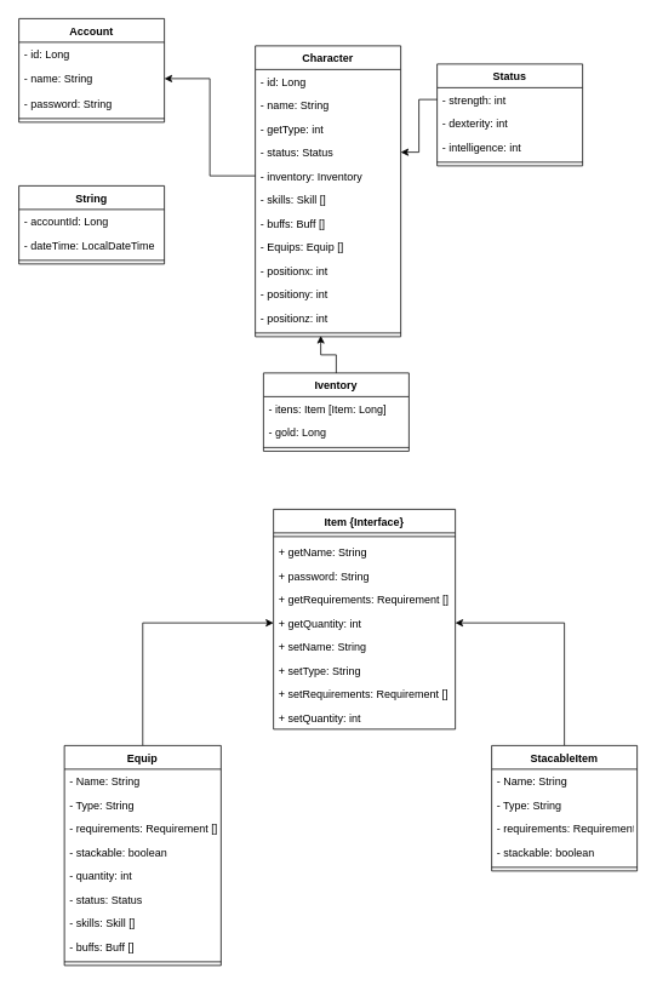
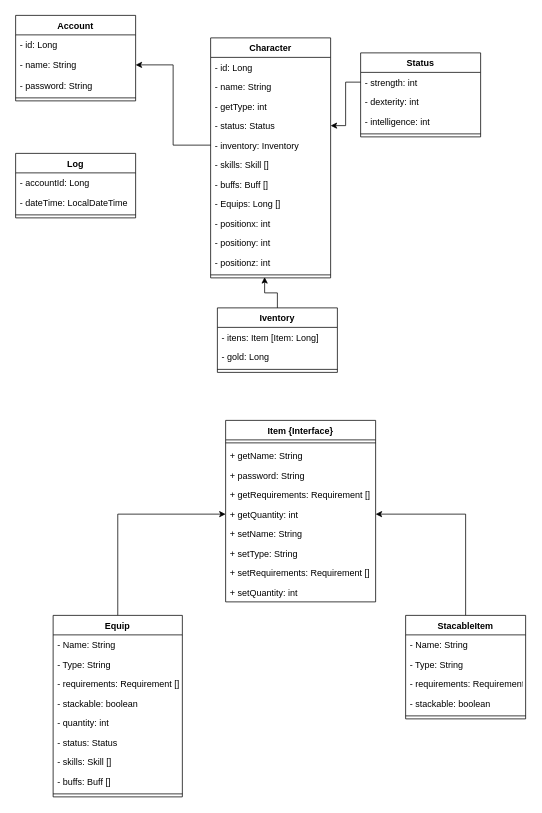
  <mxCell id="0" />
  <mxCell id="1" parent="0" />
  <mxCell id="2" value="Account" style="swimlane;fontStyle=1;align=center;verticalAlign=top;childLayout=stackLayout;horizontal=1;startSize=26;horizontalStack=0;resizeParent=1;resizeParentMax=0;resizeLast=0;collapsible=1;marginBottom=0;" vertex="1" parent="1"><mxGeometry x="20" y="20" width="160" height="114" as="geometry" /></mxCell>
  <mxCell id="3" value="- id: Long" style="text;strokeColor=none;fillColor=none;align=left;verticalAlign=top;spacingLeft=4;spacingRight=4;overflow=hidden;rotatable=0;points=[[0,0.5],[1,0.5]];portConstraint=eastwest;" vertex="1" parent="2"><mxGeometry y="26" width="160" height="26" as="geometry" /></mxCell>
  <mxCell id="4" value="- name: String" style="text;strokeColor=none;fillColor=none;align=left;verticalAlign=top;spacingLeft=4;spacingRight=4;overflow=hidden;rotatable=0;points=[[0,0.5],[1,0.5]];portConstraint=eastwest;" vertex="1" parent="2"><mxGeometry y="52" width="160" height="28" as="geometry" /></mxCell>
  <mxCell id="5" value="- password: String" style="text;strokeColor=none;fillColor=none;align=left;verticalAlign=top;spacingLeft=4;spacingRight=4;overflow=hidden;rotatable=0;points=[[0,0.5],[1,0.5]];portConstraint=eastwest;" vertex="1" parent="2"><mxGeometry y="80" width="160" height="26" as="geometry" /></mxCell>
  <mxCell id="6" value="" style="line;strokeWidth=1;fillColor=none;align=left;verticalAlign=middle;spacingTop=-1;spacingLeft=3;spacingRight=3;rotatable=0;labelPosition=right;points=[];portConstraint=eastwest;strokeColor=inherit;" vertex="1" parent="2"><mxGeometry y="106" width="160" height="8" as="geometry" /></mxCell>
  <mxCell id="7" value="Character" style="swimlane;fontStyle=1;align=center;verticalAlign=top;childLayout=stackLayout;horizontal=1;startSize=26;horizontalStack=0;resizeParent=1;resizeParentMax=0;resizeLast=0;collapsible=1;marginBottom=0;" vertex="1" parent="1"><mxGeometry x="280" y="50" width="160" height="320" as="geometry" /></mxCell>
  <mxCell id="8" value="- id: Long" style="text;strokeColor=none;fillColor=none;align=left;verticalAlign=top;spacingLeft=4;spacingRight=4;overflow=hidden;rotatable=0;points=[[0,0.5],[1,0.5]];portConstraint=eastwest;" vertex="1" parent="7"><mxGeometry y="26" width="160" height="26" as="geometry" /></mxCell>
  <mxCell id="9" value="- name: String" style="text;strokeColor=none;fillColor=none;align=left;verticalAlign=top;spacingLeft=4;spacingRight=4;overflow=hidden;rotatable=0;points=[[0,0.5],[1,0.5]];portConstraint=eastwest;" vertex="1" parent="7"><mxGeometry y="52" width="160" height="26" as="geometry" /></mxCell>
  <mxCell id="10" value="- getType: int" style="text;strokeColor=none;fillColor=none;align=left;verticalAlign=top;spacingLeft=4;spacingRight=4;overflow=hidden;rotatable=0;points=[[0,0.5],[1,0.5]];portConstraint=eastwest;" vertex="1" parent="7"><mxGeometry y="78" width="160" height="26" as="geometry" /></mxCell>
  <mxCell id="11" value="- status: Status" style="text;strokeColor=none;fillColor=none;align=left;verticalAlign=top;spacingLeft=4;spacingRight=4;overflow=hidden;rotatable=0;points=[[0,0.5],[1,0.5]];portConstraint=eastwest;" vertex="1" parent="7"><mxGeometry y="104" width="160" height="26" as="geometry" /></mxCell>
  <mxCell id="12" value="- inventory: Inventory" style="text;strokeColor=none;fillColor=none;align=left;verticalAlign=top;spacingLeft=4;spacingRight=4;overflow=hidden;rotatable=0;points=[[0,0.5],[1,0.5]];portConstraint=eastwest;" vertex="1" parent="7"><mxGeometry y="130" width="160" height="26" as="geometry" /></mxCell>
  <mxCell id="13" value="- skills: Skill []" style="text;strokeColor=none;fillColor=none;align=left;verticalAlign=top;spacingLeft=4;spacingRight=4;overflow=hidden;rotatable=0;points=[[0,0.5],[1,0.5]];portConstraint=eastwest;" vertex="1" parent="7"><mxGeometry y="156" width="160" height="26" as="geometry" /></mxCell>
  <mxCell id="14" value="- buffs: Buff []" style="text;strokeColor=none;fillColor=none;align=left;verticalAlign=top;spacingLeft=4;spacingRight=4;overflow=hidden;rotatable=0;points=[[0,0.5],[1,0.5]];portConstraint=eastwest;" vertex="1" parent="7"><mxGeometry y="182" width="160" height="26" as="geometry" /></mxCell>
- <mxCell id="15" value="- Equips: Equip []" style="text;strokeColor=none;fillColor=none;align=left;verticalAlign=top;spacingLeft=4;spacingRight=4;overflow=hidden;rotatable=0;points=[[0,0.5],[1,0.5]];portConstraint=eastwest;" vertex="1" parent="7"><mxGeometry y="208" width="160" height="26" as="geometry" /></mxCell>
+ <mxCell id="15" value="- Equips: Long []" style="text;strokeColor=none;fillColor=none;align=left;verticalAlign=top;spacingLeft=4;spacingRight=4;overflow=hidden;rotatable=0;points=[[0,0.5],[1,0.5]];portConstraint=eastwest;" vertex="1" parent="7"><mxGeometry y="208" width="160" height="26" as="geometry" /></mxCell>
  <mxCell id="16" value="- positionx: int" style="text;strokeColor=none;fillColor=none;align=left;verticalAlign=top;spacingLeft=4;spacingRight=4;overflow=hidden;rotatable=0;points=[[0,0.5],[1,0.5]];portConstraint=eastwest;" vertex="1" parent="7"><mxGeometry y="234" width="160" height="26" as="geometry" /></mxCell>
  <mxCell id="17" value="- positiony: int" style="text;strokeColor=none;fillColor=none;align=left;verticalAlign=top;spacingLeft=4;spacingRight=4;overflow=hidden;rotatable=0;points=[[0,0.5],[1,0.5]];portConstraint=eastwest;" vertex="1" parent="7"><mxGeometry y="260" width="160" height="26" as="geometry" /></mxCell>
  <mxCell id="18" value="- positionz: int" style="text;strokeColor=none;fillColor=none;align=left;verticalAlign=top;spacingLeft=4;spacingRight=4;overflow=hidden;rotatable=0;points=[[0,0.5],[1,0.5]];portConstraint=eastwest;" vertex="1" parent="7"><mxGeometry y="286" width="160" height="26" as="geometry" /></mxCell>
  <mxCell id="19" value="" style="line;strokeWidth=1;fillColor=none;align=left;verticalAlign=middle;spacingTop=-1;spacingLeft=3;spacingRight=3;rotatable=0;labelPosition=right;points=[];portConstraint=eastwest;strokeColor=inherit;" vertex="1" parent="7"><mxGeometry y="312" width="160" height="8" as="geometry" /></mxCell>
  <mxCell id="20" value="Status" style="swimlane;fontStyle=1;align=center;verticalAlign=top;childLayout=stackLayout;horizontal=1;startSize=26;horizontalStack=0;resizeParent=1;resizeParentMax=0;resizeLast=0;collapsible=1;marginBottom=0;" vertex="1" parent="1"><mxGeometry x="480" y="70" width="160" height="112" as="geometry" /></mxCell>
  <mxCell id="21" value="- strength: int" style="text;strokeColor=none;fillColor=none;align=left;verticalAlign=top;spacingLeft=4;spacingRight=4;overflow=hidden;rotatable=0;points=[[0,0.5],[1,0.5]];portConstraint=eastwest;" vertex="1" parent="20"><mxGeometry y="26" width="160" height="26" as="geometry" /></mxCell>
  <mxCell id="22" value="- dexterity: int" style="text;strokeColor=none;fillColor=none;align=left;verticalAlign=top;spacingLeft=4;spacingRight=4;overflow=hidden;rotatable=0;points=[[0,0.5],[1,0.5]];portConstraint=eastwest;" vertex="1" parent="20"><mxGeometry y="52" width="160" height="26" as="geometry" /></mxCell>
  <mxCell id="23" value="- intelligence: int" style="text;strokeColor=none;fillColor=none;align=left;verticalAlign=top;spacingLeft=4;spacingRight=4;overflow=hidden;rotatable=0;points=[[0,0.5],[1,0.5]];portConstraint=eastwest;" vertex="1" parent="20"><mxGeometry y="78" width="160" height="26" as="geometry" /></mxCell>
  <mxCell id="24" value="" style="line;strokeWidth=1;fillColor=none;align=left;verticalAlign=middle;spacingTop=-1;spacingLeft=3;spacingRight=3;rotatable=0;labelPosition=right;points=[];portConstraint=eastwest;strokeColor=inherit;" vertex="1" parent="20"><mxGeometry y="104" width="160" height="8" as="geometry" /></mxCell>
  <mxCell id="25" style="edgeStyle=orthogonalEdgeStyle;rounded=0;orthogonalLoop=1;jettySize=auto;html=1;entryX=0.45;entryY=0.875;entryDx=0;entryDy=0;entryPerimeter=0;" edge="1" parent="1" source="26" target="19"><mxGeometry relative="1" as="geometry" /></mxCell>
  <mxCell id="26" value="Iventory" style="swimlane;fontStyle=1;align=center;verticalAlign=top;childLayout=stackLayout;horizontal=1;startSize=26;horizontalStack=0;resizeParent=1;resizeParentMax=0;resizeLast=0;collapsible=1;marginBottom=0;" vertex="1" parent="1"><mxGeometry x="289" y="410" width="160" height="86" as="geometry" /></mxCell>
  <mxCell id="27" value="- itens: Item [Item: Long]" style="text;strokeColor=none;fillColor=none;align=left;verticalAlign=top;spacingLeft=4;spacingRight=4;overflow=hidden;rotatable=0;points=[[0,0.5],[1,0.5]];portConstraint=eastwest;" vertex="1" parent="26"><mxGeometry y="26" width="160" height="26" as="geometry" /></mxCell>
  <mxCell id="28" value="- gold: Long" style="text;strokeColor=none;fillColor=none;align=left;verticalAlign=top;spacingLeft=4;spacingRight=4;overflow=hidden;rotatable=0;points=[[0,0.5],[1,0.5]];portConstraint=eastwest;" vertex="1" parent="26"><mxGeometry y="52" width="160" height="26" as="geometry" /></mxCell>
  <mxCell id="29" value="" style="line;strokeWidth=1;fillColor=none;align=left;verticalAlign=middle;spacingTop=-1;spacingLeft=3;spacingRight=3;rotatable=0;labelPosition=right;points=[];portConstraint=eastwest;strokeColor=inherit;" vertex="1" parent="26"><mxGeometry y="78" width="160" height="8" as="geometry" /></mxCell>
  <mxCell id="30" value="" style="edgeStyle=orthogonalEdgeStyle;rounded=0;orthogonalLoop=1;jettySize=auto;html=1;entryX=1;entryY=0.5;entryDx=0;entryDy=0;" edge="1" parent="1" source="12" target="4"><mxGeometry relative="1" as="geometry"><mxPoint x="180" y="148" as="targetPoint" /></mxGeometry></mxCell>
  <mxCell id="31" value="" style="edgeStyle=orthogonalEdgeStyle;rounded=0;orthogonalLoop=1;jettySize=auto;html=1;" edge="1" parent="1" source="21" target="11"><mxGeometry relative="1" as="geometry" /></mxCell>
  <mxCell id="32" value="Item {Interface}" style="swimlane;fontStyle=1;align=center;verticalAlign=top;childLayout=stackLayout;horizontal=1;startSize=26;horizontalStack=0;resizeParent=1;resizeParentMax=0;resizeLast=0;collapsible=1;marginBottom=0;" vertex="1" parent="1"><mxGeometry x="300" y="560" width="200" height="242" as="geometry" /></mxCell>
  <mxCell id="33" value="" style="line;strokeWidth=1;fillColor=none;align=left;verticalAlign=middle;spacingTop=-1;spacingLeft=3;spacingRight=3;rotatable=0;labelPosition=right;points=[];portConstraint=eastwest;strokeColor=inherit;" vertex="1" parent="32"><mxGeometry y="26" width="200" height="8" as="geometry" /></mxCell>
  <mxCell id="34" value="+ getName: String" style="text;strokeColor=none;fillColor=none;align=left;verticalAlign=top;spacingLeft=4;spacingRight=4;overflow=hidden;rotatable=0;points=[[0,0.5],[1,0.5]];portConstraint=eastwest;" vertex="1" parent="32"><mxGeometry y="34" width="200" height="26" as="geometry" /></mxCell>
  <mxCell id="35" value="+ password: String" style="text;strokeColor=none;fillColor=none;align=left;verticalAlign=top;spacingLeft=4;spacingRight=4;overflow=hidden;rotatable=0;points=[[0,0.5],[1,0.5]];portConstraint=eastwest;" vertex="1" parent="32"><mxGeometry y="60" width="200" height="26" as="geometry" /></mxCell>
  <mxCell id="36" value="+ getRequirements: Requirement []" style="text;strokeColor=none;fillColor=none;align=left;verticalAlign=top;spacingLeft=4;spacingRight=4;overflow=hidden;rotatable=0;points=[[0,0.5],[1,0.5]];portConstraint=eastwest;" vertex="1" parent="32"><mxGeometry y="86" width="200" height="26" as="geometry" /></mxCell>
  <mxCell id="37" value="+ getQuantity: int" style="text;strokeColor=none;fillColor=none;align=left;verticalAlign=top;spacingLeft=4;spacingRight=4;overflow=hidden;rotatable=0;points=[[0,0.5],[1,0.5]];portConstraint=eastwest;" vertex="1" parent="32"><mxGeometry y="112" width="200" height="26" as="geometry" /></mxCell>
  <mxCell id="38" value="+ setName: String" style="text;strokeColor=none;fillColor=none;align=left;verticalAlign=top;spacingLeft=4;spacingRight=4;overflow=hidden;rotatable=0;points=[[0,0.5],[1,0.5]];portConstraint=eastwest;" vertex="1" parent="32"><mxGeometry y="138" width="200" height="26" as="geometry" /></mxCell>
  <mxCell id="39" value="+ setType: String" style="text;strokeColor=none;fillColor=none;align=left;verticalAlign=top;spacingLeft=4;spacingRight=4;overflow=hidden;rotatable=0;points=[[0,0.5],[1,0.5]];portConstraint=eastwest;" vertex="1" parent="32"><mxGeometry y="164" width="200" height="26" as="geometry" /></mxCell>
  <mxCell id="40" value="+ setRequirements: Requirement []" style="text;strokeColor=none;fillColor=none;align=left;verticalAlign=top;spacingLeft=4;spacingRight=4;overflow=hidden;rotatable=0;points=[[0,0.5],[1,0.5]];portConstraint=eastwest;" vertex="1" parent="32"><mxGeometry y="190" width="200" height="26" as="geometry" /></mxCell>
  <mxCell id="41" value="+ setQuantity: int" style="text;strokeColor=none;fillColor=none;align=left;verticalAlign=top;spacingLeft=4;spacingRight=4;overflow=hidden;rotatable=0;points=[[0,0.5],[1,0.5]];portConstraint=eastwest;" vertex="1" parent="32"><mxGeometry y="216" width="200" height="26" as="geometry" /></mxCell>
  <mxCell id="42" style="edgeStyle=orthogonalEdgeStyle;rounded=0;orthogonalLoop=1;jettySize=auto;html=1;entryX=0;entryY=0.5;entryDx=0;entryDy=0;" edge="1" parent="1" source="43" target="37"><mxGeometry relative="1" as="geometry" /></mxCell>
  <mxCell id="43" value="Equip" style="swimlane;fontStyle=1;align=center;verticalAlign=top;childLayout=stackLayout;horizontal=1;startSize=26;horizontalStack=0;resizeParent=1;resizeParentMax=0;resizeLast=0;collapsible=1;marginBottom=0;" vertex="1" parent="1"><mxGeometry x="70" y="820" width="172.31" height="242" as="geometry" /></mxCell>
  <mxCell id="44" value="- Name: String" style="text;strokeColor=none;fillColor=none;align=left;verticalAlign=top;spacingLeft=4;spacingRight=4;overflow=hidden;rotatable=0;points=[[0,0.5],[1,0.5]];portConstraint=eastwest;" vertex="1" parent="43"><mxGeometry y="26" width="172.31" height="26" as="geometry" /></mxCell>
  <mxCell id="45" value="- Type: String" style="text;strokeColor=none;fillColor=none;align=left;verticalAlign=top;spacingLeft=4;spacingRight=4;overflow=hidden;rotatable=0;points=[[0,0.5],[1,0.5]];portConstraint=eastwest;" vertex="1" parent="43"><mxGeometry y="52" width="172.31" height="26" as="geometry" /></mxCell>
  <mxCell id="46" value="- requirements: Requirement []" style="text;strokeColor=none;fillColor=none;align=left;verticalAlign=top;spacingLeft=4;spacingRight=4;overflow=hidden;rotatable=0;points=[[0,0.5],[1,0.5]];portConstraint=eastwest;" vertex="1" parent="43"><mxGeometry y="78" width="172.31" height="26" as="geometry" /></mxCell>
  <mxCell id="47" value="- stackable: boolean" style="text;strokeColor=none;fillColor=none;align=left;verticalAlign=top;spacingLeft=4;spacingRight=4;overflow=hidden;rotatable=0;points=[[0,0.5],[1,0.5]];portConstraint=eastwest;" vertex="1" parent="43"><mxGeometry y="104" width="172.31" height="26" as="geometry" /></mxCell>
  <mxCell id="48" value="- quantity: int" style="text;strokeColor=none;fillColor=none;align=left;verticalAlign=top;spacingLeft=4;spacingRight=4;overflow=hidden;rotatable=0;points=[[0,0.5],[1,0.5]];portConstraint=eastwest;" vertex="1" parent="43"><mxGeometry y="130" width="172.31" height="26" as="geometry" /></mxCell>
  <mxCell id="49" value="- status: Status" style="text;strokeColor=none;fillColor=none;align=left;verticalAlign=top;spacingLeft=4;spacingRight=4;overflow=hidden;rotatable=0;points=[[0,0.5],[1,0.5]];portConstraint=eastwest;" vertex="1" parent="43"><mxGeometry y="156" width="172.31" height="26" as="geometry" /></mxCell>
  <mxCell id="50" value="- skills: Skill []" style="text;strokeColor=none;fillColor=none;align=left;verticalAlign=top;spacingLeft=4;spacingRight=4;overflow=hidden;rotatable=0;points=[[0,0.5],[1,0.5]];portConstraint=eastwest;" vertex="1" parent="43"><mxGeometry y="182" width="172.31" height="26" as="geometry" /></mxCell>
  <mxCell id="51" value="- buffs: Buff []" style="text;strokeColor=none;fillColor=none;align=left;verticalAlign=top;spacingLeft=4;spacingRight=4;overflow=hidden;rotatable=0;points=[[0,0.5],[1,0.5]];portConstraint=eastwest;" vertex="1" parent="43"><mxGeometry y="208" width="172.31" height="26" as="geometry" /></mxCell>
  <mxCell id="52" value="" style="line;strokeWidth=1;fillColor=none;align=left;verticalAlign=middle;spacingTop=-1;spacingLeft=3;spacingRight=3;rotatable=0;labelPosition=right;points=[];portConstraint=eastwest;strokeColor=inherit;" vertex="1" parent="43"><mxGeometry y="234" width="172.31" height="8" as="geometry" /></mxCell>
  <mxCell id="53" style="edgeStyle=orthogonalEdgeStyle;rounded=0;orthogonalLoop=1;jettySize=auto;html=1;entryX=1;entryY=0.5;entryDx=0;entryDy=0;" edge="1" parent="1" source="54" target="37"><mxGeometry relative="1" as="geometry" /></mxCell>
  <mxCell id="54" value="StacableItem" style="swimlane;fontStyle=1;align=center;verticalAlign=top;childLayout=stackLayout;horizontal=1;startSize=26;horizontalStack=0;resizeParent=1;resizeParentMax=0;resizeLast=0;collapsible=1;marginBottom=0;" vertex="1" parent="1"><mxGeometry x="540" y="820" width="160" height="138" as="geometry" /></mxCell>
  <mxCell id="55" value="- Name: String" style="text;strokeColor=none;fillColor=none;align=left;verticalAlign=top;spacingLeft=4;spacingRight=4;overflow=hidden;rotatable=0;points=[[0,0.5],[1,0.5]];portConstraint=eastwest;" vertex="1" parent="54"><mxGeometry y="26" width="160" height="26" as="geometry" /></mxCell>
  <mxCell id="56" value="- Type: String" style="text;strokeColor=none;fillColor=none;align=left;verticalAlign=top;spacingLeft=4;spacingRight=4;overflow=hidden;rotatable=0;points=[[0,0.5],[1,0.5]];portConstraint=eastwest;" vertex="1" parent="54"><mxGeometry y="52" width="160" height="26" as="geometry" /></mxCell>
  <mxCell id="57" value="- requirements: Requirement []" style="text;strokeColor=none;fillColor=none;align=left;verticalAlign=top;spacingLeft=4;spacingRight=4;overflow=hidden;rotatable=0;points=[[0,0.5],[1,0.5]];portConstraint=eastwest;" vertex="1" parent="54"><mxGeometry y="78" width="160" height="26" as="geometry" /></mxCell>
  <mxCell id="58" value="- stackable: boolean" style="text;strokeColor=none;fillColor=none;align=left;verticalAlign=top;spacingLeft=4;spacingRight=4;overflow=hidden;rotatable=0;points=[[0,0.5],[1,0.5]];portConstraint=eastwest;" vertex="1" parent="54"><mxGeometry y="104" width="160" height="26" as="geometry" /></mxCell>
  <mxCell id="59" value="" style="line;strokeWidth=1;fillColor=none;align=left;verticalAlign=middle;spacingTop=-1;spacingLeft=3;spacingRight=3;rotatable=0;labelPosition=right;points=[];portConstraint=eastwest;strokeColor=inherit;" vertex="1" parent="54"><mxGeometry y="130" width="160" height="8" as="geometry" /></mxCell>
- <mxCell id="60" value="String" style="swimlane;fontStyle=1;align=center;verticalAlign=top;childLayout=stackLayout;horizontal=1;startSize=26;horizontalStack=0;resizeParent=1;resizeParentMax=0;resizeLast=0;collapsible=1;marginBottom=0;" vertex="1" parent="1"><mxGeometry x="20" y="204" width="160" height="86" as="geometry" /></mxCell>
+ <mxCell id="60" value="Log" style="swimlane;fontStyle=1;align=center;verticalAlign=top;childLayout=stackLayout;horizontal=1;startSize=26;horizontalStack=0;resizeParent=1;resizeParentMax=0;resizeLast=0;collapsible=1;marginBottom=0;" vertex="1" parent="1"><mxGeometry x="20" y="204" width="160" height="86" as="geometry" /></mxCell>
  <mxCell id="61" value="- accountId: Long" style="text;strokeColor=none;fillColor=none;align=left;verticalAlign=top;spacingLeft=4;spacingRight=4;overflow=hidden;rotatable=0;points=[[0,0.5],[1,0.5]];portConstraint=eastwest;" vertex="1" parent="60"><mxGeometry y="26" width="160" height="26" as="geometry" /></mxCell>
  <mxCell id="62" value="- dateTime: LocalDateTime" style="text;strokeColor=none;fillColor=none;align=left;verticalAlign=top;spacingLeft=4;spacingRight=4;overflow=hidden;rotatable=0;points=[[0,0.5],[1,0.5]];portConstraint=eastwest;" vertex="1" parent="60"><mxGeometry y="52" width="160" height="26" as="geometry" /></mxCell>
  <mxCell id="63" value="" style="line;strokeWidth=1;fillColor=none;align=left;verticalAlign=middle;spacingTop=-1;spacingLeft=3;spacingRight=3;rotatable=0;labelPosition=right;points=[];portConstraint=eastwest;strokeColor=inherit;" vertex="1" parent="60"><mxGeometry y="78" width="160" height="8" as="geometry" /></mxCell>
